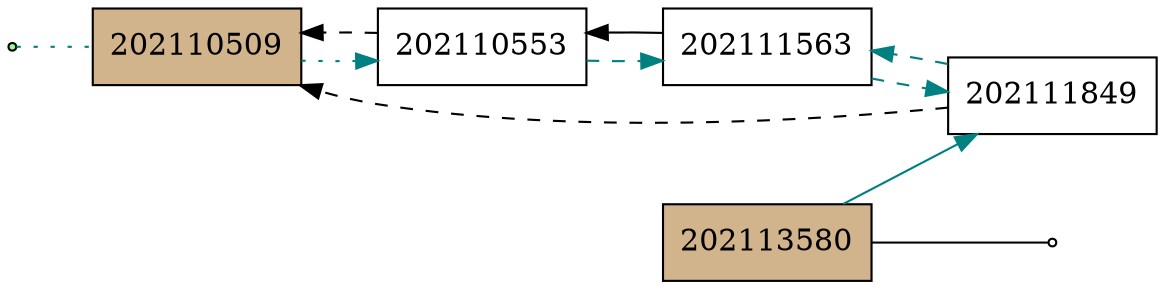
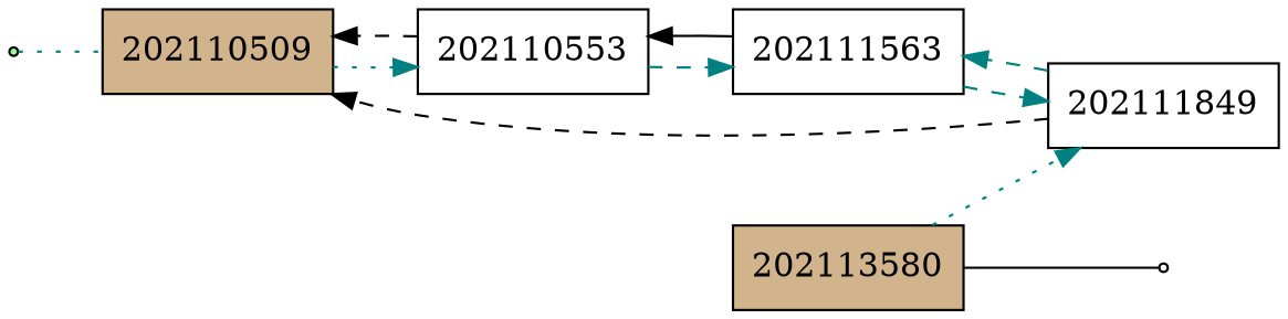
  digraph {
    rankdir=LR
    node [fillcolor=white shape=box style=filled]
    edge [color=teal style=dashed]
    nullFirst [fillcolor=palegreen shape=point]
    n2 [fillcolor=tan label=202110509]
    n3 [label=202110553]
    nullLast [shape=point]
    n5 [label=202111563]
    n6 [label=202111849]
    n7 [fillcolor=tan label=202113580]
    nullFirst -> n2 [arrowhead=none style=dotted]
    n2 -> n3 [style=dotted]
    n3 -> n2 [color=black]
    n3 -> n5
    n5 -> n3 [color=black style=solid]
    n5 -> n6
    n6 -> n2 [color=black]
    n6 -> n5
    n7 -> nullLast [arrowhead=none color=black style=solid]
-   n7 -> n6 [style=solid]
+   n7 -> n6 [style=dotted]
  }
